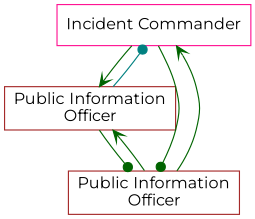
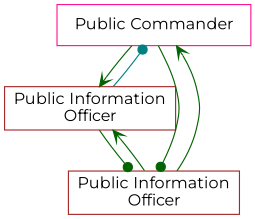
  digraph {
    ranksep=0.5
    fontname=Montserrat
    node [fontname=Montserrat shape=box color=brown]
    edge [color=darkgreen arrowhead=vee fontname=Montserrat]
-   n1 [label="Incident Commander" color=deeppink]
+   n1 [label="Public Commander" color=deeppink]
    n2 [label="Public Information\nOfficer"]
    n3 [label="Public Information\nOfficer"]
    n1 -> n2
    n1 -> n3 [arrowhead=dot]
    n2 -> n1 [color=teal arrowhead=dot]
    n2 -> n3 [arrowhead=dot]
    n3 -> n1
    n3 -> n2
  }
